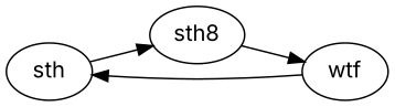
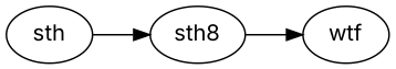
  digraph {
    fontname=Inter
    rankdir=LR
    node [fontname=Inter]
    edge [fontname=Inter]
    n1 [label=sth]
    n2 [label=sth8]
    n3 [label=wtf]
    n1 -> n2
    n2 -> n3
-   n3 -> n1
  }
